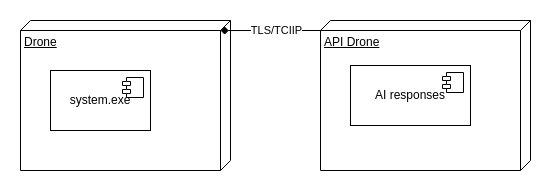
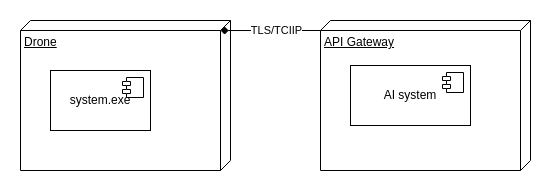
  <mxCell id="0" style=";html=1;" />
  <mxCell id="1" style=";html=1;" parent="0" />
  <mxCell id="2" value="Drone" style="verticalAlign=top;align=left;spacingTop=8;spacingLeft=2;spacingRight=12;shape=cube;size=10;direction=south;fontStyle=4;html=1;whiteSpace=wrap;" vertex="1" parent="1"><mxGeometry x="20" y="20" width="210" height="150" as="geometry" /></mxCell>
  <mxCell id="3" value="system.exe" style="html=1;dropTarget=0;whiteSpace=wrap;" vertex="1" parent="1"><mxGeometry x="50" y="70" width="100" height="60" as="geometry" /></mxCell>
  <mxCell id="4" value="" style="shape=module;jettyWidth=8;jettyHeight=4;" vertex="1" parent="3"><mxGeometry x="1" width="21" height="20" relative="1" as="geometry"><mxPoint x="-28" y="7" as="offset" /></mxGeometry></mxCell>
- <mxCell id="5" value="API Drone" style="verticalAlign=top;align=left;spacingTop=8;spacingLeft=2;spacingRight=12;shape=cube;size=10;direction=south;fontStyle=4;html=1;whiteSpace=wrap;" vertex="1" parent="1"><mxGeometry x="320" y="20" width="210" height="150" as="geometry" /></mxCell>
- <mxCell id="6" value="AI responses" style="html=1;dropTarget=0;whiteSpace=wrap;" vertex="1" parent="1"><mxGeometry x="350" y="65" width="120" height="60" as="geometry" /></mxCell>
+ <mxCell id="5" value="API Gateway" style="verticalAlign=top;align=left;spacingTop=8;spacingLeft=2;spacingRight=12;shape=cube;size=10;direction=south;fontStyle=4;html=1;whiteSpace=wrap;" vertex="1" parent="1"><mxGeometry x="320" y="20" width="210" height="150" as="geometry" /></mxCell>
+ <mxCell id="6" value="AI system" style="html=1;dropTarget=0;whiteSpace=wrap;" vertex="1" parent="1"><mxGeometry x="350" y="65" width="120" height="60" as="geometry" /></mxCell>
  <mxCell id="7" value="" style="shape=module;jettyWidth=8;jettyHeight=4;" vertex="1" parent="6"><mxGeometry x="1" width="21" height="20" relative="1" as="geometry"><mxPoint x="-28" y="7" as="offset" /></mxGeometry></mxCell>
  <mxCell id="8" style="edgeStyle=orthogonalEdgeStyle;rounded=0;orthogonalLoop=1;jettySize=auto;html=1;exitX=0;exitY=0;exitDx=10;exitDy=210;exitPerimeter=0;entryX=0.067;entryY=0.048;entryDx=0;entryDy=0;entryPerimeter=0;endArrow=diamond;" edge="1" parent="1" source="5" target="2"><mxGeometry relative="1" as="geometry" /></mxCell>
  <mxCell id="9" value="TLS/TCIIP" style="edgeLabel;html=1;align=center;verticalAlign=middle;resizable=0;points=[];" vertex="1" connectable="0" parent="8"><mxGeometry x="-0.102" y="-1" relative="1" as="geometry"><mxPoint as="offset" /></mxGeometry></mxCell>
